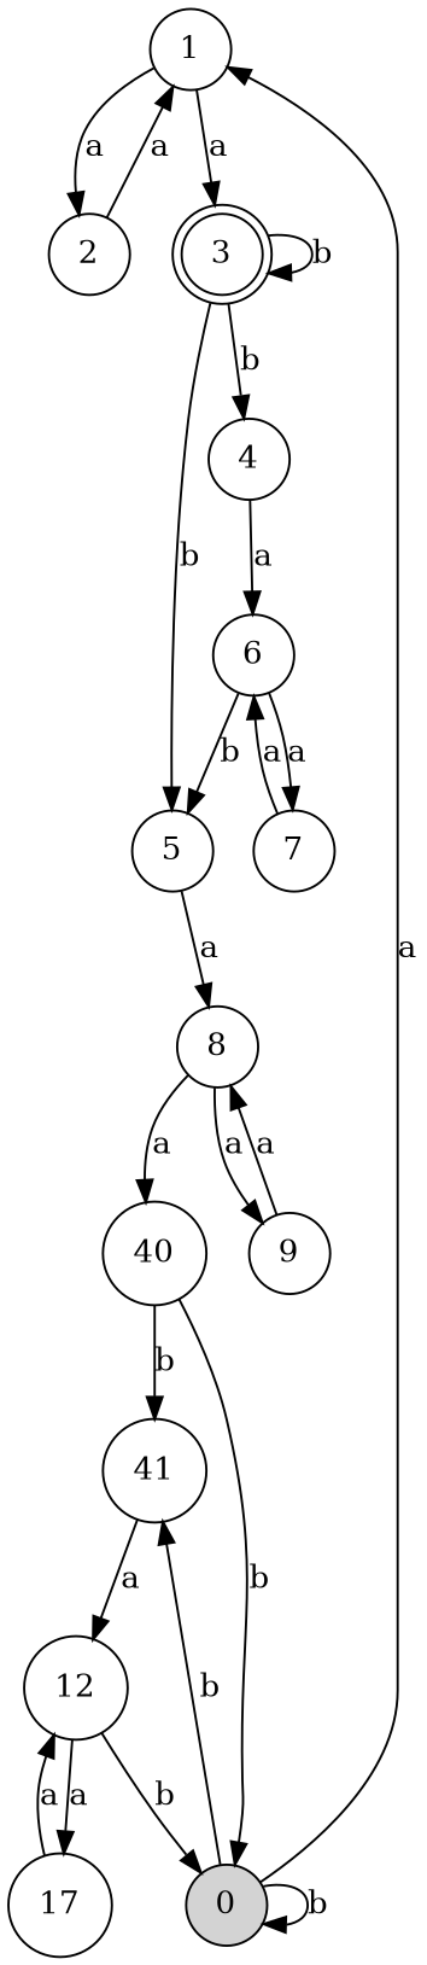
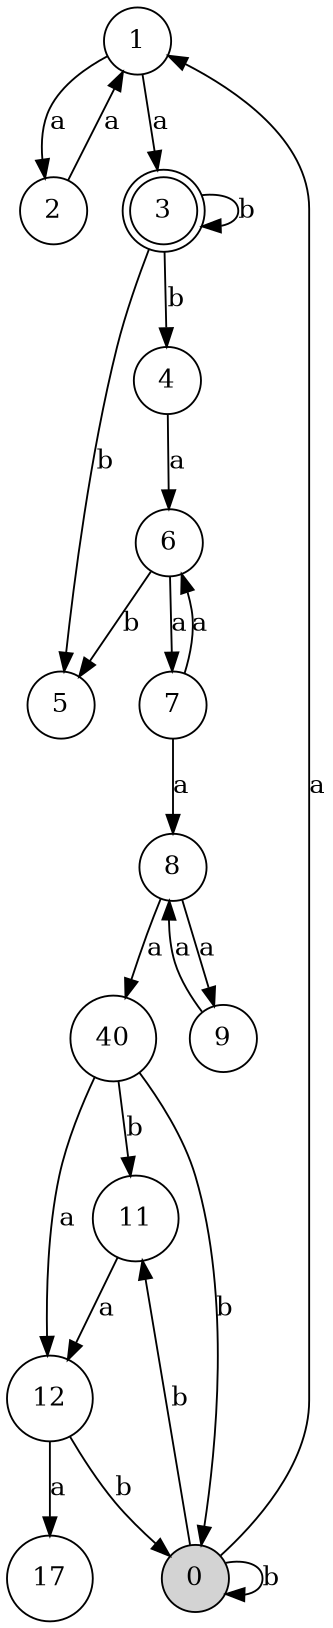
  digraph {
    node [shape=circle]
    1
    2
    3 [shape=doublecircle]
    4
    5
    6
    7
    8
    9
    n10 [label=40]
-   11 [label=41]
+   11
    0 [style=filled]
    12
    n14 [label=17]
    1 -> 2 [label=a]
    1 -> 3 [label=a]
    2 -> 1 [label=a]
    3 -> 3 [label=b]
    3 -> 4 [label=b]
    3 -> 5 [label=b]
    4 -> 6 [label=a]
-   5 -> 8 [label=a]
+   7 -> 8 [label=a]
    6 -> 5 [label=b]
    6 -> 7 [label=a]
    7 -> 6 [label=a]
    8 -> 9 [label=a]
    8 -> n10 [label=a]
    9 -> 8 [label=a]
    n10 -> 11 [label=b]
    n10 -> 0 [label=b]
    11 -> 12 [label=a]
    0 -> 1 [label=a]
    0 -> 11 [label=b]
    0 -> 0 [label=b]
    12 -> 0 [label=b]
    12 -> n14 [label=a]
-   n14 -> 12 [label=a]
+   n10 -> 12 [label=a]
  }
